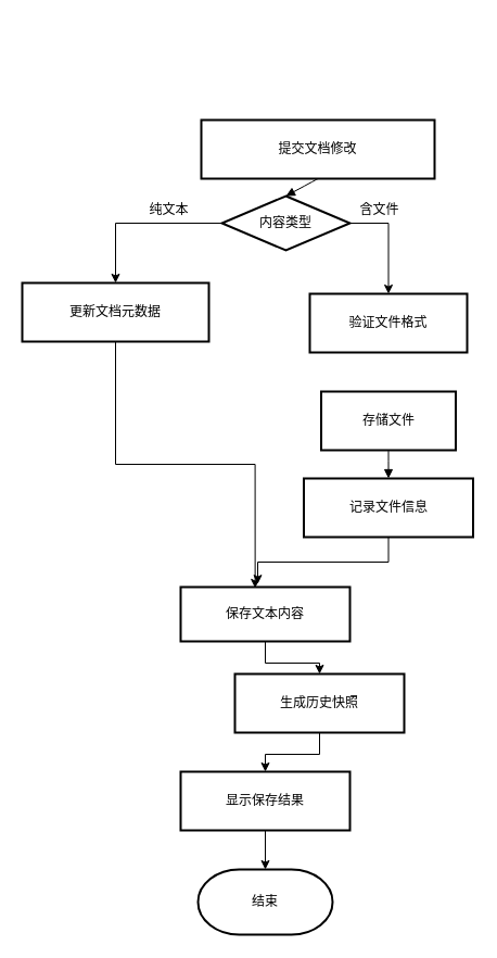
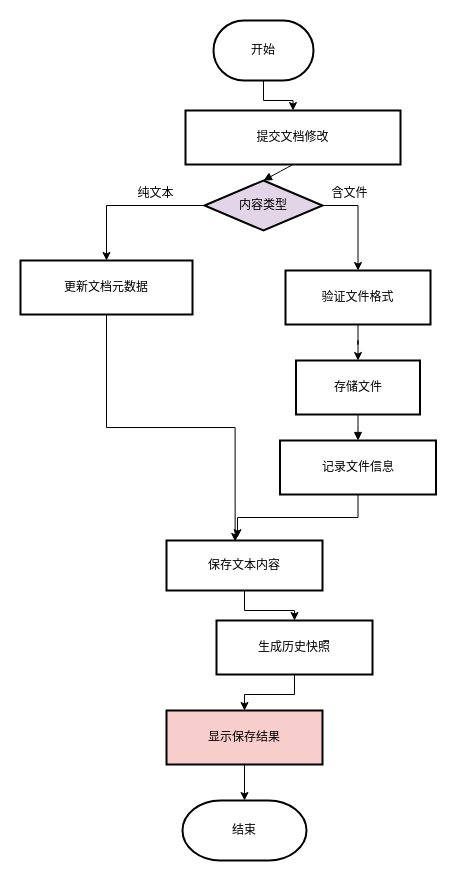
  <mxCell id="0" />
  <mxCell id="1" parent="0" />
  <mxCell id="2" value="提交文档修改" style="whiteSpace=wrap;strokeWidth=2;" vertex="1" parent="1"><mxGeometry x="185" y="110" width="215" height="54" as="geometry" /></mxCell>
  <mxCell id="3" style="edgeStyle=orthogonalEdgeStyle;rounded=0;orthogonalLoop=1;jettySize=auto;html=1;exitX=1;exitY=0.5;exitDx=0;exitDy=0;entryX=0.5;entryY=0;entryDx=0;entryDy=0;" edge="1" parent="1" source="5" target="12"><mxGeometry relative="1" as="geometry" /></mxCell>
  <mxCell id="4" style="edgeStyle=orthogonalEdgeStyle;rounded=0;orthogonalLoop=1;jettySize=auto;html=1;entryX=0.5;entryY=0;entryDx=0;entryDy=0;" edge="1" parent="1" source="5" target="6"><mxGeometry relative="1" as="geometry"><mxPoint x="140" y="260" as="targetPoint" /></mxGeometry></mxCell>
- <mxCell id="5" value="内容类型" style="rhombus;strokeWidth=2;whiteSpace=wrap;" vertex="1" parent="1"><mxGeometry x="204" y="180" width="118" height="50" as="geometry" /></mxCell>
+ <mxCell id="5" value="内容类型" style="rhombus;strokeWidth=2;whiteSpace=wrap;fillColor=#e1d5e7;" vertex="1" parent="1"><mxGeometry x="204" y="180" width="118" height="50" as="geometry" /></mxCell>
  <mxCell id="6" value="更新文档元数据" style="whiteSpace=wrap;strokeWidth=2;" vertex="1" parent="1"><mxGeometry x="20" y="260" width="172" height="54" as="geometry" /></mxCell>
  <mxCell id="7" value="" style="edgeStyle=orthogonalEdgeStyle;rounded=0;orthogonalLoop=1;jettySize=auto;html=1;" edge="1" parent="1" source="8" target="10"><mxGeometry relative="1" as="geometry" /></mxCell>
  <mxCell id="8" value="保存文本内容" style="whiteSpace=wrap;strokeWidth=2;" vertex="1" parent="1"><mxGeometry x="166" y="540" width="156" height="50" as="geometry" /></mxCell>
  <mxCell id="9" value="" style="edgeStyle=orthogonalEdgeStyle;rounded=0;orthogonalLoop=1;jettySize=auto;html=1;" edge="1" parent="1" source="10" target="16"><mxGeometry relative="1" as="geometry" /></mxCell>
  <mxCell id="10" value="生成历史快照" style="whiteSpace=wrap;strokeWidth=2;" vertex="1" parent="1"><mxGeometry x="216" y="620" width="156" height="54" as="geometry" /></mxCell>
+ <mxCell id="11" value="" style="edgeStyle=orthogonalEdgeStyle;rounded=0;orthogonalLoop=1;jettySize=auto;html=1;" edge="1" parent="1" source="12" target="13"><mxGeometry relative="1" as="geometry" /></mxCell>
  <mxCell id="12" value="验证文件格式" style="whiteSpace=wrap;strokeWidth=2;" vertex="1" parent="1"><mxGeometry x="285" y="270" width="145" height="54" as="geometry" /></mxCell>
  <mxCell id="13" value="存储文件" style="whiteSpace=wrap;strokeWidth=2;" vertex="1" parent="1"><mxGeometry x="295.5" y="360" width="124" height="54" as="geometry" /></mxCell>
  <mxCell id="14" value="记录文件信息" style="whiteSpace=wrap;strokeWidth=2;" vertex="1" parent="1"><mxGeometry x="279.5" y="440" width="156" height="54" as="geometry" /></mxCell>
  <mxCell id="15" value="" style="edgeStyle=orthogonalEdgeStyle;rounded=0;orthogonalLoop=1;jettySize=auto;html=1;" edge="1" parent="1" source="16" target="25"><mxGeometry relative="1" as="geometry" /></mxCell>
- <mxCell id="16" value="显示保存结果" style="whiteSpace=wrap;strokeWidth=2;" vertex="1" parent="1"><mxGeometry x="166" y="710" width="156" height="54" as="geometry" /></mxCell>
+ <mxCell id="16" value="显示保存结果" style="whiteSpace=wrap;strokeWidth=2;fillColor=#f8cecc;" vertex="1" parent="1"><mxGeometry x="166" y="710" width="156" height="54" as="geometry" /></mxCell>
  <mxCell id="17" value="" style="curved=1;startArrow=none;endArrow=block;exitX=0.5;exitY=1;entryX=0.5;entryY=0;rounded=0;" edge="1" parent="1" source="2" target="5"><mxGeometry relative="1" as="geometry"><Array as="points" /></mxGeometry></mxCell>
  <mxCell id="18" value="" style="curved=1;startArrow=none;endArrow=block;exitX=0.5;exitY=1;entryX=0.5;entryY=0;rounded=0;" edge="1" parent="1" source="13" target="14"><mxGeometry relative="1" as="geometry"><Array as="points" /></mxGeometry></mxCell>
+ <mxCell id="19" value="" style="edgeStyle=orthogonalEdgeStyle;rounded=0;orthogonalLoop=1;jettySize=auto;html=1;" edge="1" parent="1" source="20" target="2"><mxGeometry relative="1" as="geometry" /></mxCell>
+ <mxCell id="20" value="开始" style="strokeWidth=2;html=1;shape=mxgraph.flowchart.terminator;whiteSpace=wrap;" vertex="1" parent="1"><mxGeometry x="213" y="20" width="100" height="60" as="geometry" /></mxCell>
  <mxCell id="21" value="含文件" style="text;html=1;align=center;verticalAlign=middle;resizable=0;points=[];autosize=1;strokeColor=none;fillColor=none;" vertex="1" parent="1"><mxGeometry x="319" y="178" width="60" height="30" as="geometry" /></mxCell>
  <mxCell id="22" value="纯文本" style="text;html=1;align=center;verticalAlign=middle;resizable=0;points=[];autosize=1;strokeColor=none;fillColor=none;" vertex="1" parent="1"><mxGeometry x="125" y="178" width="60" height="30" as="geometry" /></mxCell>
  <mxCell id="23" style="edgeStyle=orthogonalEdgeStyle;rounded=0;orthogonalLoop=1;jettySize=auto;html=1;entryX=0.44;entryY=0.019;entryDx=0;entryDy=0;entryPerimeter=0;" edge="1" parent="1" source="6" target="8"><mxGeometry relative="1" as="geometry" /></mxCell>
  <mxCell id="24" style="edgeStyle=orthogonalEdgeStyle;rounded=0;orthogonalLoop=1;jettySize=auto;html=1;entryX=0.455;entryY=-0.056;entryDx=0;entryDy=0;entryPerimeter=0;" edge="1" parent="1" source="14" target="8"><mxGeometry relative="1" as="geometry" /></mxCell>
  <mxCell id="25" value="结束" style="strokeWidth=2;html=1;shape=mxgraph.flowchart.terminator;whiteSpace=wrap;" vertex="1" parent="1"><mxGeometry x="182" y="800" width="124" height="60" as="geometry" /></mxCell>
